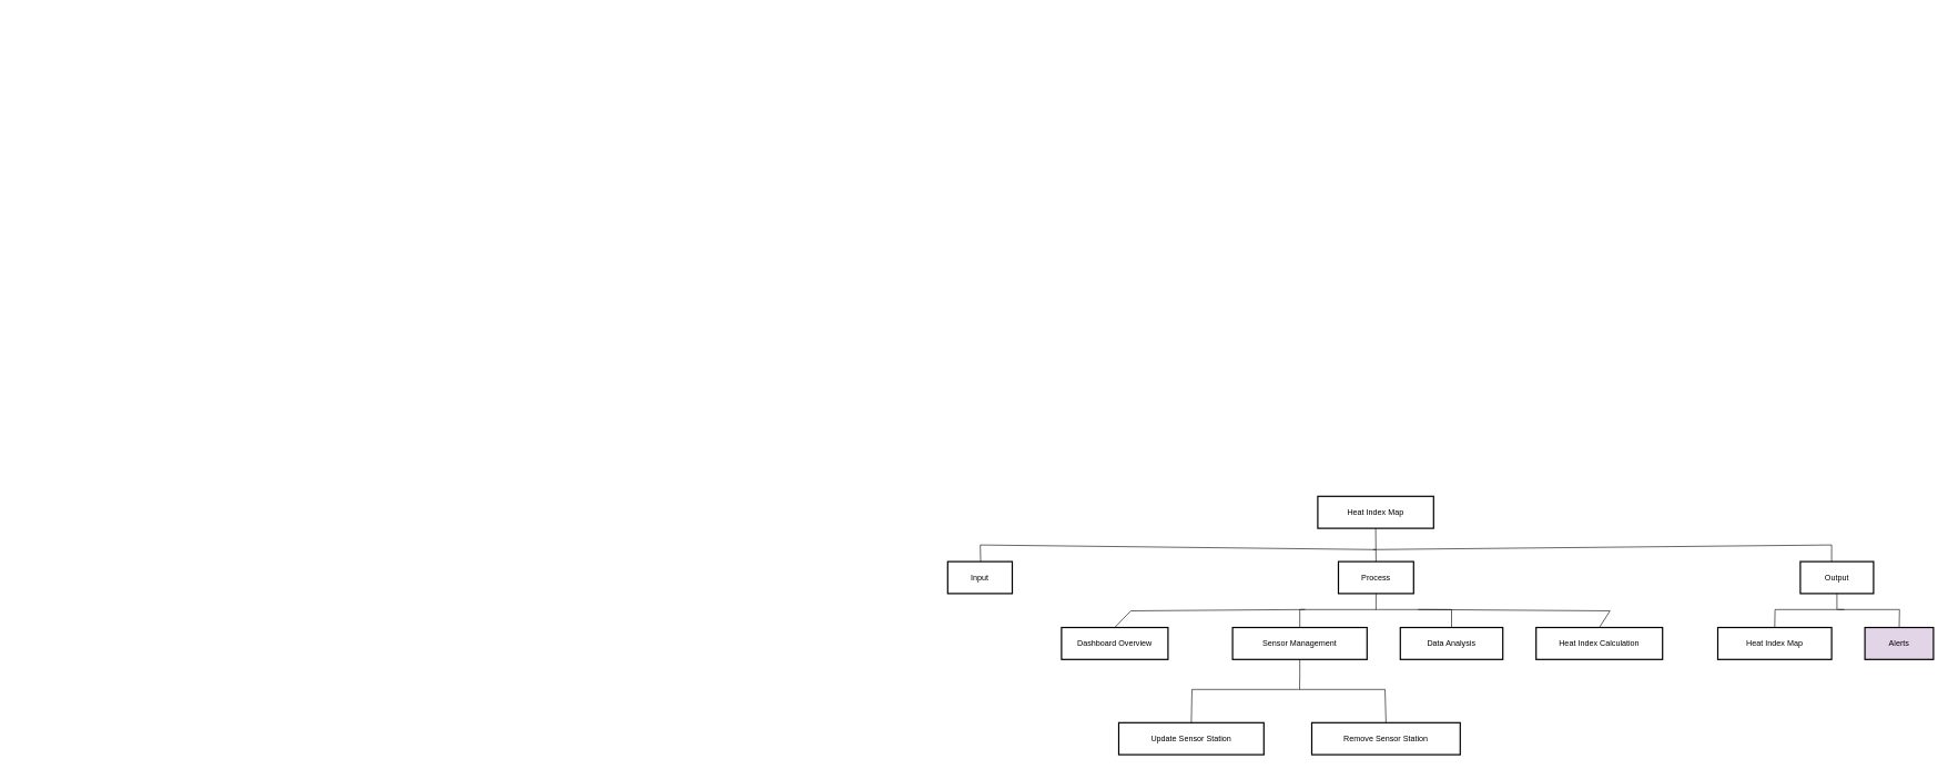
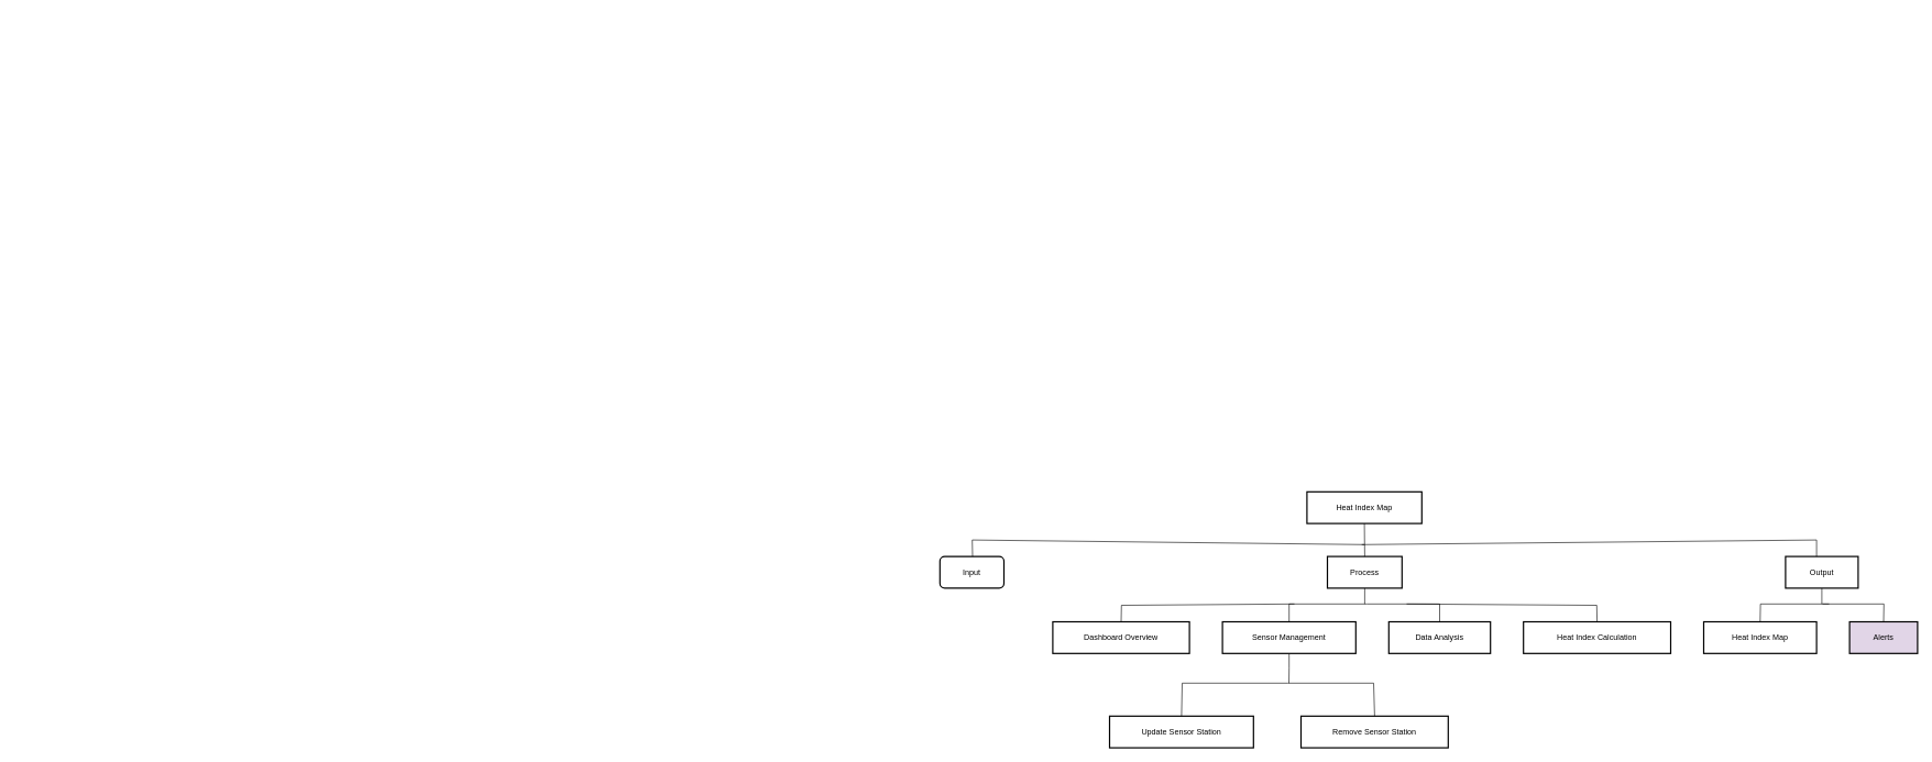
  <mxCell id="0" />
  <mxCell id="1" parent="0" />
  <mxCell id="2" style="edgeStyle=orthogonalEdgeStyle;rounded=0;orthogonalLoop=1;jettySize=auto;html=1;entryX=1;entryY=0.5;entryDx=0;entryDy=0;exitX=1;exitY=0.5;exitDx=0;exitDy=0;" parent="1" edge="1"><mxGeometry relative="1" as="geometry"><mxPoint x="20" y="20" as="sourcePoint" /></mxGeometry></mxCell>
  <mxCell id="3" value="Heat Index Map" style="whiteSpace=wrap;strokeWidth=2;" parent="1" vertex="1"><mxGeometry x="1979" y="745" width="174" height="48" as="geometry" /></mxCell>
- <mxCell id="4" value="Input" style="whiteSpace=wrap;strokeWidth=2;" parent="1" vertex="1"><mxGeometry x="1423" y="843" width="97" height="48" as="geometry" /></mxCell>
+ <mxCell id="4" value="Input" style="whiteSpace=wrap;strokeWidth=2;rounded=1;" parent="1" vertex="1"><mxGeometry x="1423" y="843" width="97" height="48" as="geometry" /></mxCell>
  <mxCell id="5" style="edgeStyle=orthogonalEdgeStyle;rounded=0;orthogonalLoop=1;jettySize=auto;html=1;endArrow=none;endFill=0;" edge="1" parent="1" source="6"><mxGeometry relative="1" as="geometry"><mxPoint x="2066.5" y="915" as="targetPoint" /></mxGeometry></mxCell>
  <mxCell id="6" value="Process" style="whiteSpace=wrap;strokeWidth=2;" parent="1" vertex="1"><mxGeometry x="2010" y="843" width="113" height="48" as="geometry" /></mxCell>
  <mxCell id="7" style="edgeStyle=orthogonalEdgeStyle;rounded=0;orthogonalLoop=1;jettySize=auto;html=1;endArrow=none;endFill=0;" edge="1" parent="1" source="8"><mxGeometry relative="1" as="geometry"><mxPoint x="2759" y="915" as="targetPoint" /></mxGeometry></mxCell>
  <mxCell id="8" value="Output" style="whiteSpace=wrap;strokeWidth=2;" parent="1" vertex="1"><mxGeometry x="2704" y="843" width="110" height="48" as="geometry" /></mxCell>
- <mxCell id="9" value="Dashboard Overview" style="whiteSpace=wrap;strokeWidth=2;" parent="1" vertex="1"><mxGeometry x="1594" y="942" width="160" height="48" as="geometry" /></mxCell>
+ <mxCell id="9" value="Dashboard Overview" style="whiteSpace=wrap;strokeWidth=2;" parent="1" vertex="1"><mxGeometry x="1594" y="942" width="207" height="48" as="geometry" /></mxCell>
  <mxCell id="10" style="edgeStyle=orthogonalEdgeStyle;rounded=0;orthogonalLoop=1;jettySize=auto;html=1;exitX=0.5;exitY=1;exitDx=0;exitDy=0;endArrow=none;endFill=0;" edge="1" parent="1" source="11"><mxGeometry relative="1" as="geometry"><mxPoint x="1951.71" y="1035" as="targetPoint" /></mxGeometry></mxCell>
  <mxCell id="11" value="Sensor Management" style="whiteSpace=wrap;strokeWidth=2;" parent="1" vertex="1"><mxGeometry x="1851" y="942" width="202" height="48" as="geometry" /></mxCell>
  <mxCell id="12" value="Update Sensor Station" style="whiteSpace=wrap;strokeWidth=2;" parent="1" vertex="1"><mxGeometry x="1680" y="1085" width="218" height="48" as="geometry" /></mxCell>
  <mxCell id="13" value="Remove Sensor Station" style="whiteSpace=wrap;strokeWidth=2;" parent="1" vertex="1"><mxGeometry x="1970" y="1085" width="223" height="48" as="geometry" /></mxCell>
  <mxCell id="14" value="Data Analysis" style="whiteSpace=wrap;strokeWidth=2;" parent="1" vertex="1"><mxGeometry x="2103" y="942" width="154" height="48" as="geometry" /></mxCell>
- <mxCell id="15" value="Heat Index Calculation" style="whiteSpace=wrap;strokeWidth=2;" parent="1" vertex="1"><mxGeometry x="2307" y="942" width="190" height="48" as="geometry" /></mxCell>
+ <mxCell id="15" value="Heat Index Calculation" style="whiteSpace=wrap;strokeWidth=2;" parent="1" vertex="1"><mxGeometry x="2307" y="942" width="223" height="48" as="geometry" /></mxCell>
  <mxCell id="16" value="Heat Index Map" style="whiteSpace=wrap;strokeWidth=2;" parent="1" vertex="1"><mxGeometry x="2580" y="942" width="171" height="48" as="geometry" /></mxCell>
  <mxCell id="17" value="Alerts" style="whiteSpace=wrap;strokeWidth=2;fillColor=#e1d5e7;" parent="1" vertex="1"><mxGeometry x="2801" y="942" width="103" height="48" as="geometry" /></mxCell>
  <mxCell id="18" value="" style="curved=0;startArrow=none;endArrow=none;entryX=0.51;entryY=0.01;rounded=0;endFill=0;" parent="1" target="4" edge="1"><mxGeometry relative="1" as="geometry"><Array as="points"><mxPoint x="1472" y="818" /></Array><mxPoint x="2066" y="825" as="sourcePoint" /></mxGeometry></mxCell>
  <mxCell id="19" value="" style="curved=0;startArrow=none;endArrow=none;exitX=0.5;exitY=1.01;entryX=0.5;entryY=0.01;rounded=0;endFill=0;" parent="1" source="3" target="6" edge="1"><mxGeometry relative="1" as="geometry"><Array as="points" /></mxGeometry></mxCell>
  <mxCell id="20" value="" style="curved=0;startArrow=none;endArrow=none;entryX=0.5;entryY=0.01;rounded=0;endFill=0;" parent="1" edge="1"><mxGeometry relative="1" as="geometry"><Array as="points"><mxPoint x="2751" y="818" /></Array><mxPoint x="2062" y="825" as="sourcePoint" /><mxPoint x="2751" y="843" as="targetPoint" /></mxGeometry></mxCell>
  <mxCell id="21" value="" style="curved=0;startArrow=none;endArrow=none;entryX=0.5;entryY=0;rounded=0;endFill=0;" parent="1" target="9" edge="1"><mxGeometry relative="1" as="geometry"><Array as="points"><mxPoint x="1698" y="917" /></Array><mxPoint x="1960" y="915" as="sourcePoint" /></mxGeometry></mxCell>
  <mxCell id="22" value="" style="curved=0;startArrow=none;endArrow=none;entryX=0.5;entryY=0;rounded=0;endFill=0;" parent="1" target="11" edge="1"><mxGeometry relative="1" as="geometry"><Array as="points"><mxPoint x="1952" y="915" /></Array><mxPoint x="2070" y="915" as="sourcePoint" /></mxGeometry></mxCell>
  <mxCell id="23" value="" style="curved=0;startArrow=none;endArrow=none;entryX=0.5;entryY=0;rounded=0;endFill=0;" parent="1" target="12" edge="1"><mxGeometry relative="1" as="geometry"><Array as="points"><mxPoint x="1790" y="1035" /></Array><mxPoint x="1950" y="1035" as="sourcePoint" /></mxGeometry></mxCell>
  <mxCell id="24" value="" style="curved=0;startArrow=none;endArrow=none;entryX=0.5;entryY=0;rounded=0;endFill=0;" parent="1" target="13" edge="1"><mxGeometry relative="1" as="geometry"><Array as="points"><mxPoint x="2080" y="1035" /></Array><mxPoint x="1950" y="1035" as="sourcePoint" /></mxGeometry></mxCell>
  <mxCell id="25" value="" style="curved=0;startArrow=none;endArrow=none;entryX=0.5;entryY=0;rounded=0;endFill=0;" parent="1" target="14" edge="1"><mxGeometry relative="1" as="geometry"><Array as="points"><mxPoint x="2180" y="915" /></Array><mxPoint x="2070" y="915" as="sourcePoint" /></mxGeometry></mxCell>
  <mxCell id="26" value="" style="curved=0;startArrow=none;endArrow=none;entryX=0.5;entryY=0;rounded=0;endFill=0;" parent="1" target="15" edge="1"><mxGeometry relative="1" as="geometry"><Array as="points"><mxPoint x="2418" y="917" /></Array><mxPoint x="2130" y="915" as="sourcePoint" /></mxGeometry></mxCell>
  <mxCell id="27" value="" style="curved=0;startArrow=none;endArrow=none;entryX=0.5;entryY=0;rounded=0;endFill=0;" parent="1" target="16" edge="1"><mxGeometry relative="1" as="geometry"><Array as="points"><mxPoint x="2666" y="915" /></Array><mxPoint x="2770" y="915" as="sourcePoint" /></mxGeometry></mxCell>
  <mxCell id="28" value="" style="curved=0;startArrow=none;endArrow=none;entryX=0.5;entryY=0;rounded=0;endFill=0;" parent="1" target="17" edge="1"><mxGeometry relative="1" as="geometry"><Array as="points"><mxPoint x="2853" y="915" /></Array><mxPoint x="2760" y="915" as="sourcePoint" /></mxGeometry></mxCell>
